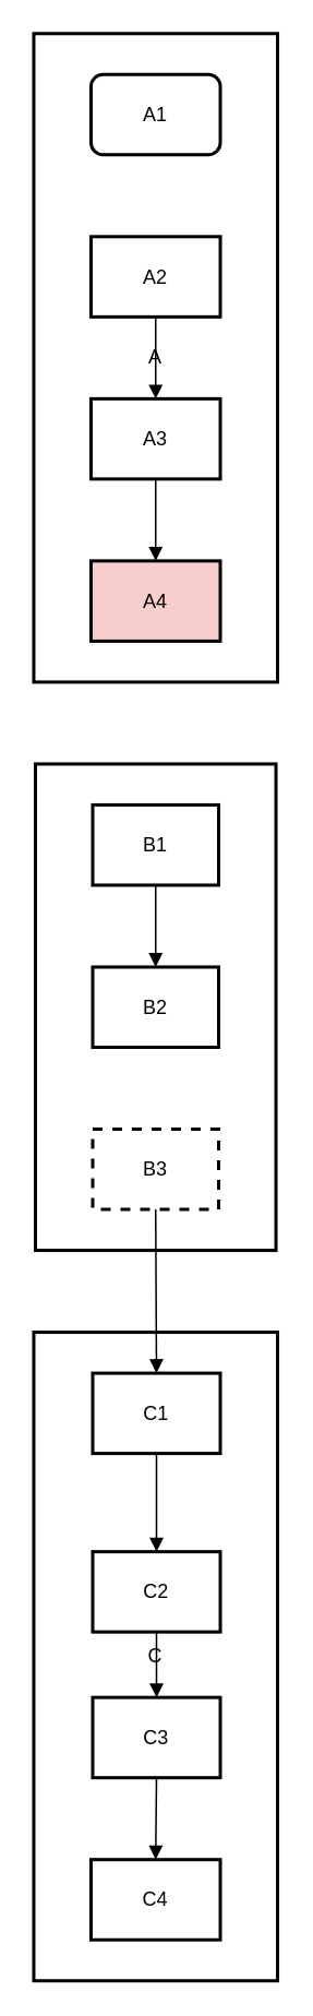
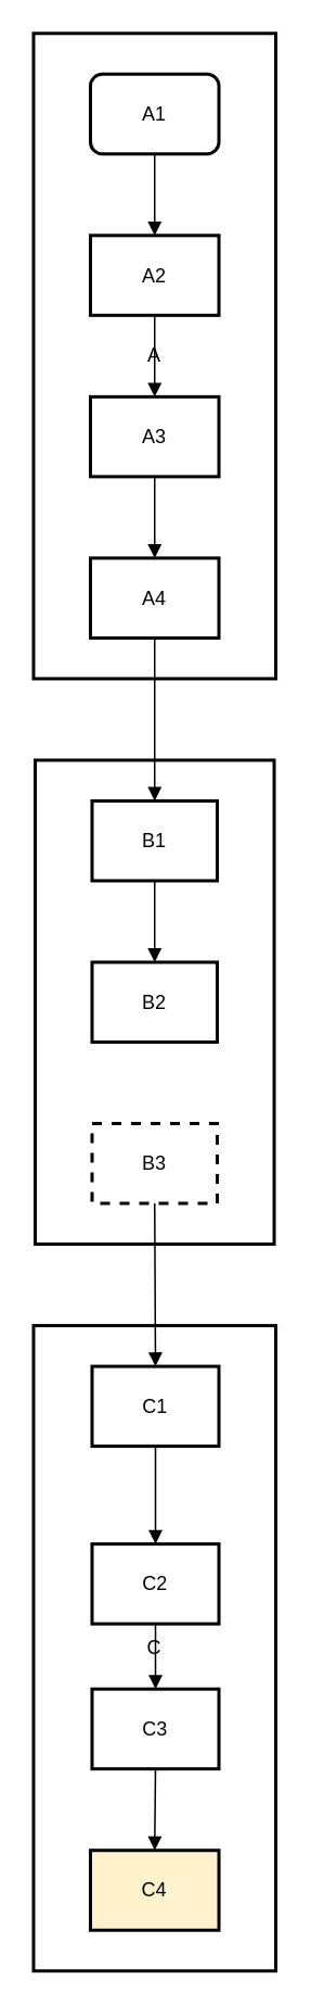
  <mxCell id="0" />
  <mxCell id="1" parent="0" />
  <mxCell id="2" value="C" style="whiteSpace=wrap;strokeWidth=2;" vertex="1" parent="1"><mxGeometry x="20" y="813" width="149" height="396" as="geometry" /></mxCell>
  <mxCell id="3" value="B" style="whiteSpace=wrap;strokeWidth=2;" vertex="1" parent="1"><mxGeometry x="21" y="466" width="147" height="297" as="geometry" /></mxCell>
  <mxCell id="4" value="A" style="whiteSpace=wrap;strokeWidth=2;" vertex="1" parent="1"><mxGeometry x="20" y="20" width="149" height="396" as="geometry" /></mxCell>
  <mxCell id="5" value="A1" style="whiteSpace=wrap;strokeWidth=2;rounded=1;" vertex="1" parent="1"><mxGeometry x="55" y="45" width="79" height="49" as="geometry" /></mxCell>
  <mxCell id="6" value="A2" style="whiteSpace=wrap;strokeWidth=2;" vertex="1" parent="1"><mxGeometry x="55" y="144" width="79" height="49" as="geometry" /></mxCell>
  <mxCell id="7" value="A3" style="whiteSpace=wrap;strokeWidth=2;" vertex="1" parent="1"><mxGeometry x="55" y="243" width="79" height="49" as="geometry" /></mxCell>
- <mxCell id="8" value="A4" style="whiteSpace=wrap;strokeWidth=2;fillColor=#f8cecc;" vertex="1" parent="1"><mxGeometry x="55" y="342" width="79" height="49" as="geometry" /></mxCell>
+ <mxCell id="8" value="A4" style="whiteSpace=wrap;strokeWidth=2;" vertex="1" parent="1"><mxGeometry x="55" y="342" width="79" height="49" as="geometry" /></mxCell>
  <mxCell id="9" value="B1" style="whiteSpace=wrap;strokeWidth=2;" vertex="1" parent="1"><mxGeometry x="56" y="491" width="77" height="49" as="geometry" /></mxCell>
  <mxCell id="10" value="B2" style="whiteSpace=wrap;strokeWidth=2;" vertex="1" parent="1"><mxGeometry x="56" y="590" width="77" height="49" as="geometry" /></mxCell>
  <mxCell id="11" value="B3" style="whiteSpace=wrap;strokeWidth=2;dashed=1;" vertex="1" parent="1"><mxGeometry x="56" y="689" width="77" height="49" as="geometry" /></mxCell>
  <mxCell id="12" value="C1" style="whiteSpace=wrap;strokeWidth=2;" vertex="1" parent="1"><mxGeometry x="56" y="838" width="78" height="49" as="geometry" /></mxCell>
  <mxCell id="13" value="C2" style="whiteSpace=wrap;strokeWidth=2;" vertex="1" parent="1"><mxGeometry x="56" y="947" width="78" height="49" as="geometry" /></mxCell>
  <mxCell id="14" value="C3" style="whiteSpace=wrap;strokeWidth=2;" vertex="1" parent="1"><mxGeometry x="56" y="1036" width="78" height="49" as="geometry" /></mxCell>
- <mxCell id="15" value="C4" style="whiteSpace=wrap;strokeWidth=2;" vertex="1" parent="1"><mxGeometry x="55" y="1135" width="79" height="49" as="geometry" /></mxCell>
+ <mxCell id="15" value="C4" style="whiteSpace=wrap;strokeWidth=2;fillColor=#fff2cc;" vertex="1" parent="1"><mxGeometry x="55" y="1135" width="79" height="49" as="geometry" /></mxCell>
+ <mxCell id="16" value="" style="curved=1;startArrow=none;endArrow=block;exitX=0.5;exitY=1;entryX=0.5;entryY=0;" edge="1" parent="1" source="5" target="6"><mxGeometry relative="1" as="geometry"><Array as="points" /></mxGeometry></mxCell>
  <mxCell id="17" value="" style="curved=1;startArrow=none;endArrow=block;exitX=0.5;exitY=1;entryX=0.5;entryY=0;" edge="1" parent="1" source="6" target="7"><mxGeometry relative="1" as="geometry"><Array as="points" /></mxGeometry></mxCell>
  <mxCell id="18" value="" style="curved=1;startArrow=none;endArrow=block;exitX=0.5;exitY=1;entryX=0.5;entryY=0;" edge="1" parent="1" source="7" target="8"><mxGeometry relative="1" as="geometry"><Array as="points" /></mxGeometry></mxCell>
  <mxCell id="19" value="" style="curved=1;startArrow=none;endArrow=block;exitX=0.5;exitY=1;entryX=0.5;entryY=0;" edge="1" parent="1" source="9" target="10"><mxGeometry relative="1" as="geometry"><Array as="points" /></mxGeometry></mxCell>
  <mxCell id="20" value="" style="curved=1;startArrow=none;endArrow=block;exitX=0.5;exitY=1;entryX=0.5;entryY=0;" edge="1" parent="1" source="12" target="13"><mxGeometry relative="1" as="geometry"><Array as="points" /></mxGeometry></mxCell>
  <mxCell id="21" value="" style="curved=1;startArrow=none;endArrow=block;exitX=0.5;exitY=1;entryX=0.5;entryY=0;" edge="1" parent="1" source="13" target="14"><mxGeometry relative="1" as="geometry"><Array as="points" /></mxGeometry></mxCell>
  <mxCell id="22" value="" style="curved=1;startArrow=none;endArrow=block;exitX=0.5;exitY=1;entryX=0.5;entryY=0;" edge="1" parent="1" source="14" target="15"><mxGeometry relative="1" as="geometry"><Array as="points" /></mxGeometry></mxCell>
+ <mxCell id="23" value="" style="curved=1;startArrow=none;endArrow=block;exitX=0.5;exitY=1;entryX=0.5;entryY=0;" edge="1" parent="1" source="8" target="9"><mxGeometry relative="1" as="geometry"><Array as="points" /></mxGeometry></mxCell>
  <mxCell id="24" value="" style="curved=1;startArrow=none;endArrow=block;exitX=0.5;exitY=1;entryX=0.5;entryY=0;" edge="1" parent="1" source="11" target="12"><mxGeometry relative="1" as="geometry"><Array as="points" /></mxGeometry></mxCell>
